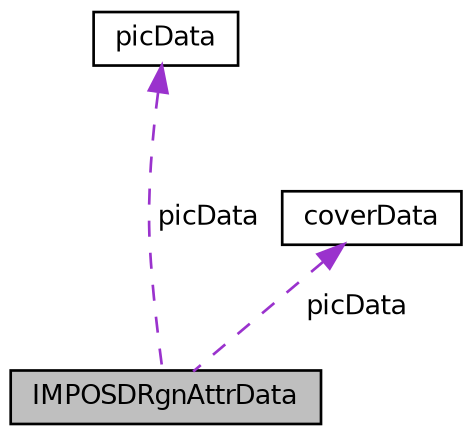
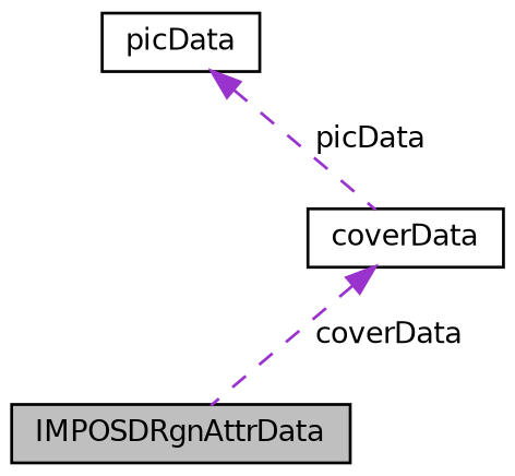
  digraph {
    node [color=black fillcolor=white fontname=Helvetica fontsize=10 shape=record style=filled]
    edge [color=darkorchid3 dir=back fontname=Helvetica fontsize=10 labelfontname=Helvetica labelfontsize=10 style=dashed]
    n1 [fillcolor=grey75 fontcolor=black height=0.2 label=IMPOSDRgnAttrData width=0.4]
    n2 [height=0.2 label=picData width=0.4]
    n3 [height=0.2 label=coverData width=0.4]
-   n2 -> n1 [label=" picData"]
-   n3 -> n1 [label=" picData"]
+   n2 -> n3 [label=" picData"]
+   n3 -> n1 [label=" coverData"]
  }
